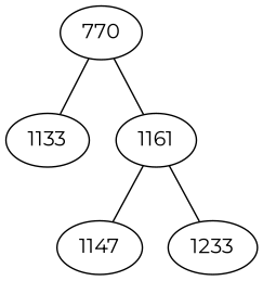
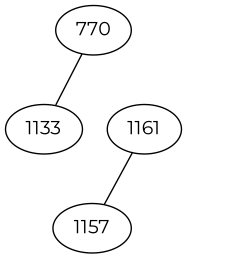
  graph {
    fontname=Montserrat
    node [fontname=Montserrat]
    edge [fontname=Montserrat]
    n1 [label=770]
    1133
    1161
-   1157 [label=1147]
-   1233
+   1157
    n1 -- 1133
-   n1 -- 1161
    1161 -- 1157
-   1161 -- 1233
  }
